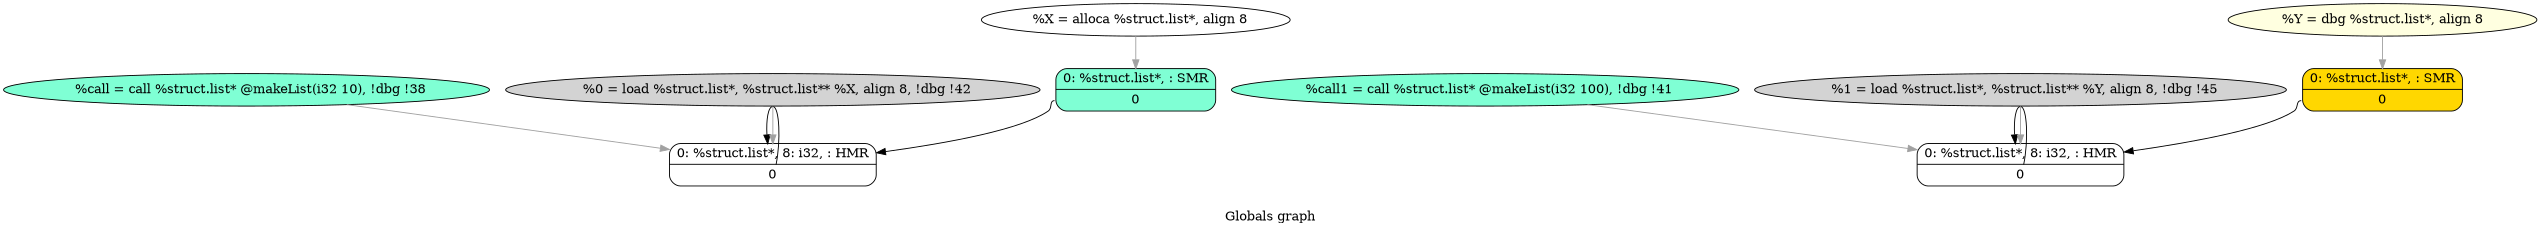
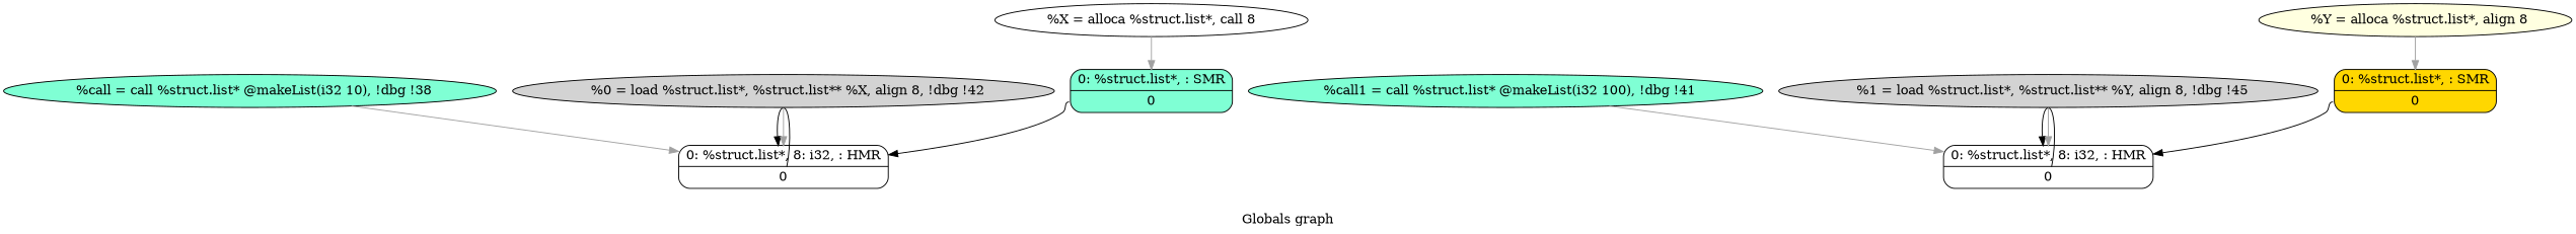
  digraph {
    label="Globals graph"
    node [fillcolor=aquamarine style=filled]
    edge [arrowtail=tee color=gray63]
    n1 [label="{0: %struct.list*,  : SMR\n|{<s0>0}}" shape=Mrecord]
    n2 [fillcolor=white label="{0: %struct.list*,  8: i32,  : HMR\n|{<s0>0}}" shape=Mrecord]
    n3 [fillcolor=gold label="{0: %struct.list*,  : SMR\n|{<s0>0}}" shape=Mrecord]
    n4 [fillcolor=white label="{0: %struct.list*,  8: i32,  : HMR\n|{<s0>0}}" shape=Mrecord]
-   n5 [fillcolor=white label="  %X = alloca %struct.list*, align 8"]
-   n6 [fillcolor=lightyellow label="%Y = dbg %struct.list*, align 8"]
+   n5 [fillcolor=white label="%X = alloca %struct.list*, call 8"]
+   n6 [fillcolor=lightyellow label="  %Y = alloca %struct.list*, align 8"]
    n7 [label="  %call = call %struct.list* @makeList(i32 10), !dbg !38"]
    n8 [label="  %call1 = call %struct.list* @makeList(i32 100), !dbg !41"]
    n9 [fillcolor=lightgrey label="  %0 = load %struct.list*, %struct.list** %X, align 8, !dbg !42"]
    n10 [fillcolor=lightgrey label="  %1 = load %struct.list*, %struct.list** %Y, align 8, !dbg !45"]
    n1 -> n2 [tailport=s0 arrowtail="" color=""]
    n2 -> n2 [tailport=s0 arrowtail="" color=""]
    n3 -> n4 [tailport=s0 arrowtail="" color=""]
    n4 -> n4 [tailport=s0 arrowtail="" color=""]
    n5 -> n1
    n6 -> n3
    n7 -> n2
    n8 -> n4
    n9 -> n2
    n10 -> n4
  }
